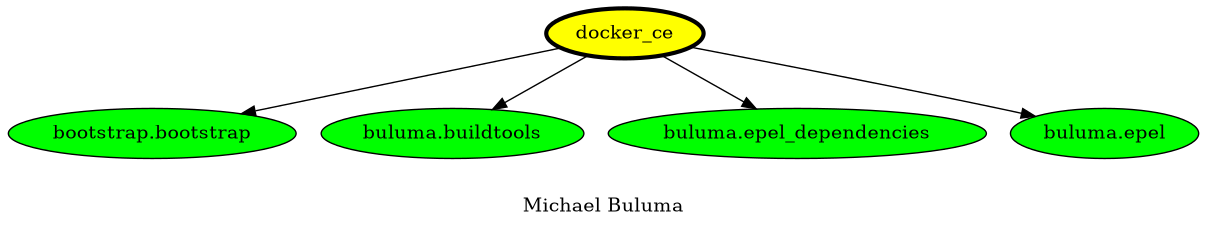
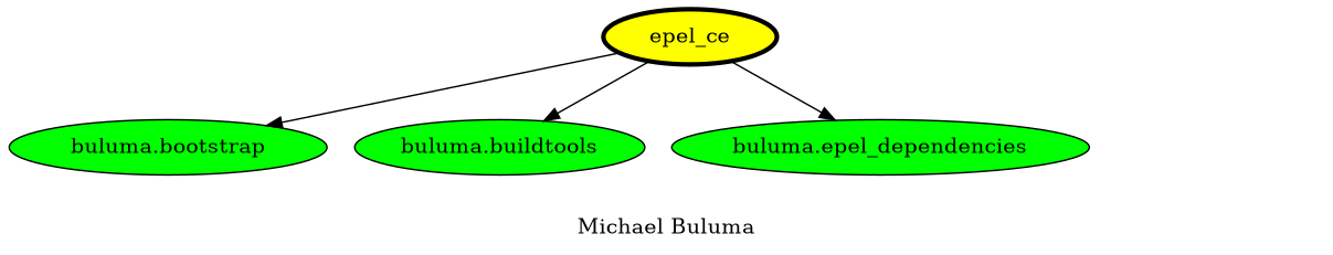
  digraph {
    label="Michael Buluma"
    node [fillcolor=green style=filled]
-   docker_ce [fillcolor=yellow penwidth=3]
-   "buluma.bootstrap" [label="bootstrap.bootstrap"]
+   docker_ce [fillcolor=yellow penwidth=3 label=epel_ce]
+   "buluma.bootstrap"
    "buluma.buildtools"
    n4 [label="buluma.epel_dependencies"]
-   "buluma.epel"
    docker_ce -> "buluma.bootstrap"
    docker_ce -> "buluma.buildtools"
    docker_ce -> n4
-   docker_ce -> "buluma.epel"
  }
